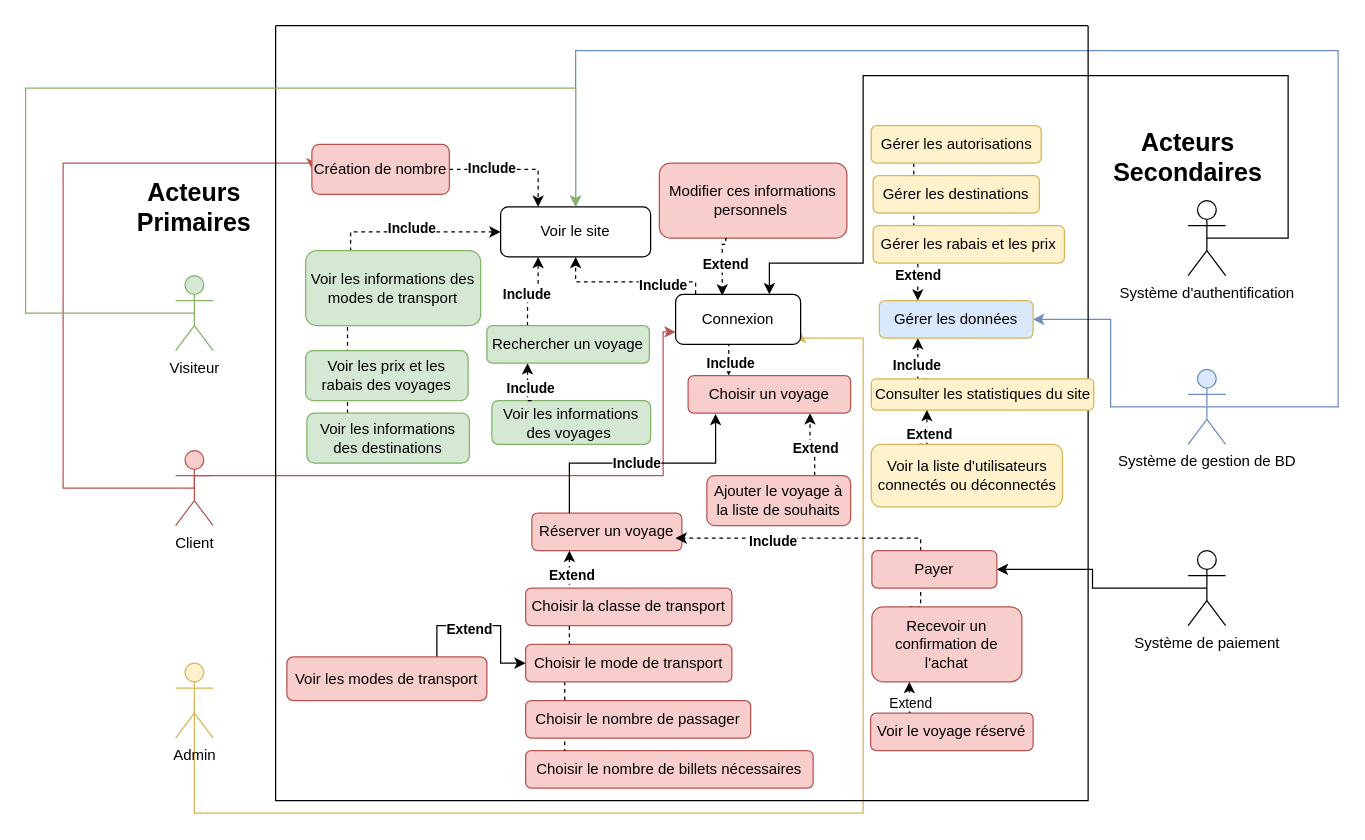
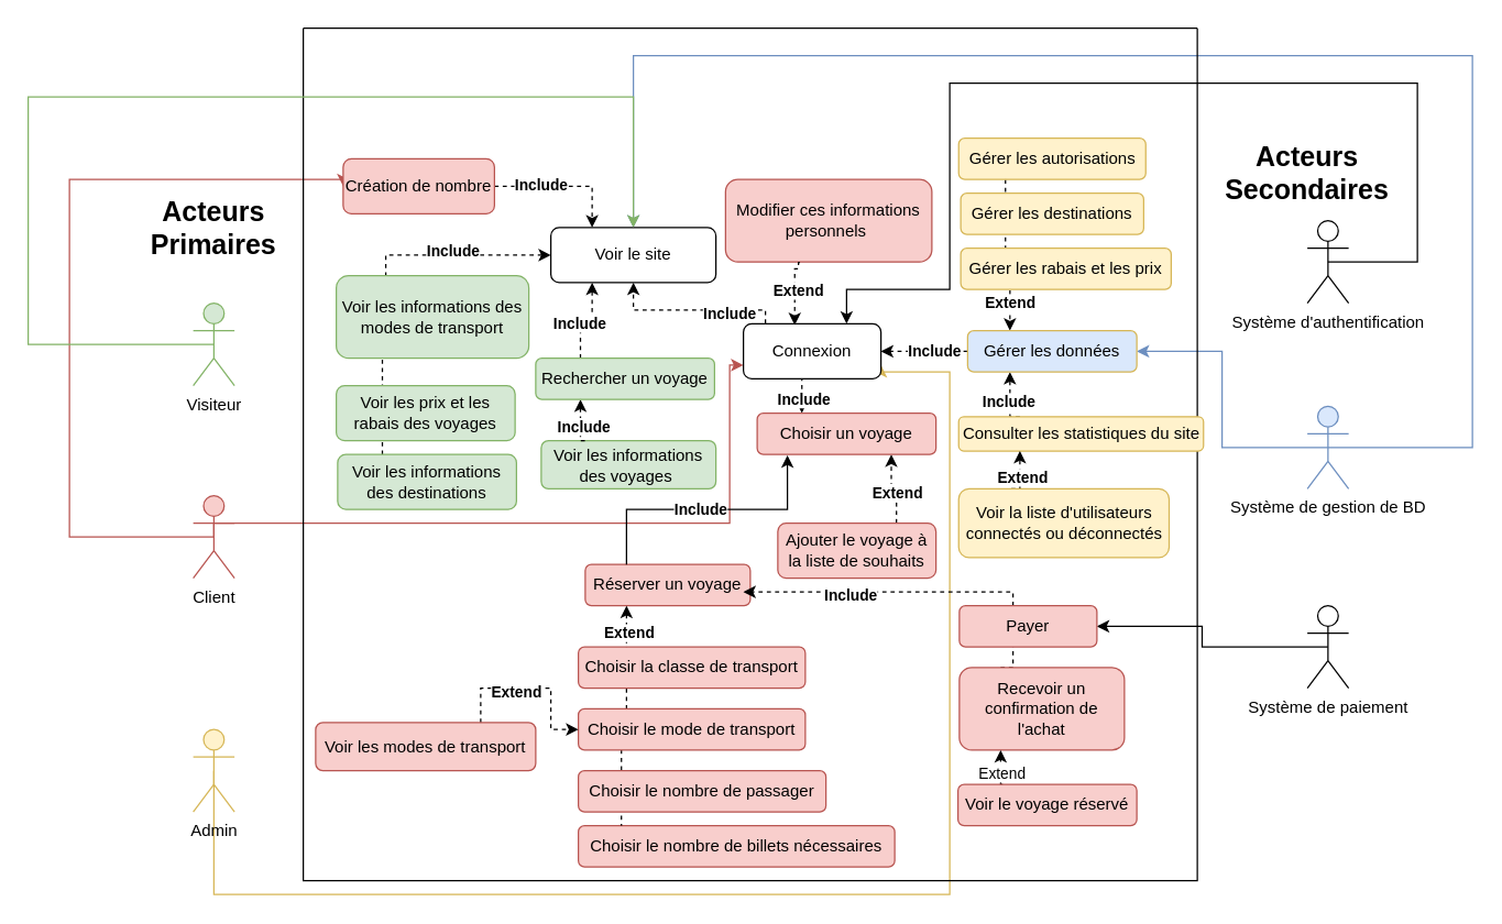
  <mxCell id="0" />
  <mxCell id="1" parent="0" />
  <mxCell id="2" style="edgeStyle=orthogonalEdgeStyle;rounded=0;orthogonalLoop=1;jettySize=auto;html=1;exitX=0.5;exitY=0.5;exitDx=0;exitDy=0;exitPerimeter=0;entryX=0;entryY=0.75;entryDx=0;entryDy=0;fillColor=#f8cecc;strokeColor=#b85450;" edge="1" parent="1" source="4" target="37"><mxGeometry relative="1" as="geometry"><Array as="points"><mxPoint x="155" y="380" /><mxPoint x="530" y="380" /><mxPoint x="530" y="265" /></Array></mxGeometry></mxCell>
  <mxCell id="3" style="edgeStyle=orthogonalEdgeStyle;rounded=0;orthogonalLoop=1;jettySize=auto;html=1;exitX=0.5;exitY=0.5;exitDx=0;exitDy=0;exitPerimeter=0;entryX=0;entryY=0.5;entryDx=0;entryDy=0;fillColor=#f8cecc;strokeColor=#b85450;" edge="1" parent="1" source="4" target="24"><mxGeometry relative="1" as="geometry"><Array as="points"><mxPoint x="50" y="390" /><mxPoint x="50" y="130" /><mxPoint x="249" y="130" /></Array></mxGeometry></mxCell>
  <mxCell id="4" value="Client" style="shape=umlActor;verticalLabelPosition=bottom;verticalAlign=top;html=1;outlineConnect=0;fillColor=#f8cecc;strokeColor=#b85450;" vertex="1" parent="1"><mxGeometry x="140" y="360" width="30" height="60" as="geometry" /></mxCell>
  <mxCell id="5" style="edgeStyle=orthogonalEdgeStyle;rounded=0;orthogonalLoop=1;jettySize=auto;html=1;exitX=0.5;exitY=0.5;exitDx=0;exitDy=0;exitPerimeter=0;entryX=1;entryY=0.75;entryDx=0;entryDy=0;fillColor=#fff2cc;strokeColor=#d6b656;" edge="1" parent="1" source="6" target="37"><mxGeometry relative="1" as="geometry"><Array as="points"><mxPoint x="155" y="650" /><mxPoint x="690" y="650" /><mxPoint x="690" y="270" /><mxPoint x="640" y="270" /></Array></mxGeometry></mxCell>
  <mxCell id="6" value="Admin" style="shape=umlActor;verticalLabelPosition=bottom;verticalAlign=top;html=1;outlineConnect=0;fillColor=#fff2cc;strokeColor=#d6b656;" vertex="1" parent="1"><mxGeometry x="140" y="530" width="30" height="60" as="geometry" /></mxCell>
  <mxCell id="7" value="Acteurs Primaires" style="text;html=1;align=center;verticalAlign=middle;whiteSpace=wrap;rounded=0;strokeWidth=1;fontSize=20;fontStyle=1" vertex="1" parent="1"><mxGeometry x="125" y="150" width="60" height="30" as="geometry" /></mxCell>
  <mxCell id="8" style="edgeStyle=orthogonalEdgeStyle;rounded=0;orthogonalLoop=1;jettySize=auto;html=1;exitX=0.5;exitY=0.5;exitDx=0;exitDy=0;exitPerimeter=0;entryX=0.75;entryY=0;entryDx=0;entryDy=0;" edge="1" parent="1" source="9" target="37"><mxGeometry relative="1" as="geometry"><Array as="points"><mxPoint x="1030" y="190" /><mxPoint x="1030" y="60" /><mxPoint x="690" y="60" /><mxPoint x="690" y="210" /><mxPoint x="615" y="210" /></Array></mxGeometry></mxCell>
  <mxCell id="9" value="Système d'authentification" style="shape=umlActor;verticalLabelPosition=bottom;verticalAlign=top;html=1;outlineConnect=0;" vertex="1" parent="1"><mxGeometry x="950" y="160" width="30" height="60" as="geometry" /></mxCell>
  <mxCell id="10" value="Acteurs Secondaires" style="text;html=1;align=center;verticalAlign=middle;whiteSpace=wrap;rounded=0;fontSize=20;fontStyle=1" vertex="1" parent="1"><mxGeometry x="920" y="110" width="60" height="30" as="geometry" /></mxCell>
  <mxCell id="11" style="edgeStyle=orthogonalEdgeStyle;rounded=0;orthogonalLoop=1;jettySize=auto;html=1;exitX=0.5;exitY=0.5;exitDx=0;exitDy=0;exitPerimeter=0;entryX=1;entryY=0.5;entryDx=0;entryDy=0;" edge="1" parent="1" source="12" target="61"><mxGeometry relative="1" as="geometry" /></mxCell>
  <mxCell id="12" value="Système de paiement" style="shape=umlActor;verticalLabelPosition=bottom;verticalAlign=top;html=1;outlineConnect=0;" vertex="1" parent="1"><mxGeometry x="950" y="440" width="30" height="60" as="geometry" /></mxCell>
  <mxCell id="13" style="edgeStyle=orthogonalEdgeStyle;rounded=0;orthogonalLoop=1;jettySize=auto;html=1;exitX=0.5;exitY=0.5;exitDx=0;exitDy=0;exitPerimeter=0;entryX=1;entryY=0.5;entryDx=0;entryDy=0;fillColor=#dae8fc;strokeColor=#6c8ebf;" edge="1" parent="1" source="15" target="70"><mxGeometry relative="1" as="geometry" /></mxCell>
  <mxCell id="14" style="edgeStyle=orthogonalEdgeStyle;rounded=0;orthogonalLoop=1;jettySize=auto;html=1;exitX=0.5;exitY=0.5;exitDx=0;exitDy=0;exitPerimeter=0;entryX=0.5;entryY=0;entryDx=0;entryDy=0;fillColor=#dae8fc;strokeColor=#6c8ebf;" edge="1" parent="1" source="15" target="17"><mxGeometry relative="1" as="geometry"><Array as="points"><mxPoint x="1070" y="325" /><mxPoint x="1070" y="40" /><mxPoint x="460" y="40" /></Array></mxGeometry></mxCell>
  <mxCell id="15" value="Système de gestion de BD" style="shape=umlActor;verticalLabelPosition=bottom;verticalAlign=top;html=1;outlineConnect=0;fillColor=#dae8fc;strokeColor=#6c8ebf;" vertex="1" parent="1"><mxGeometry x="950" y="295" width="30" height="60" as="geometry" /></mxCell>
  <mxCell id="16" value="" style="swimlane;startSize=0;" vertex="1" parent="1"><mxGeometry x="220" y="20" width="650" height="620" as="geometry"><mxRectangle x="250" y="90" width="50" height="40" as="alternateBounds" /></mxGeometry></mxCell>
  <mxCell id="17" value="Voir le site" style="rounded=1;whiteSpace=wrap;html=1;" vertex="1" parent="16"><mxGeometry x="180" y="145" width="120" height="40" as="geometry" /></mxCell>
  <mxCell id="18" style="edgeStyle=orthogonalEdgeStyle;rounded=0;orthogonalLoop=1;jettySize=auto;html=1;exitX=0.25;exitY=0;exitDx=0;exitDy=0;entryX=0;entryY=0.5;entryDx=0;entryDy=0;dashed=1;" edge="1" parent="16" source="20" target="17"><mxGeometry relative="1" as="geometry"><Array as="points"><mxPoint x="58" y="228" /><mxPoint x="60" y="228" /><mxPoint x="60" y="165" /></Array></mxGeometry></mxCell>
  <mxCell id="19" value="&lt;b&gt;Include&lt;/b&gt;" style="edgeLabel;html=1;align=center;verticalAlign=middle;resizable=0;points=[];" vertex="1" connectable="0" parent="18"><mxGeometry x="0.469" y="4" relative="1" as="geometry"><mxPoint as="offset" /></mxGeometry></mxCell>
  <mxCell id="20" value="Voir les informations des&amp;nbsp;destinations" style="rounded=1;whiteSpace=wrap;html=1;fillColor=#d5e8d4;strokeColor=#82b366;" vertex="1" parent="16"><mxGeometry x="25" y="310" width="130" height="40" as="geometry" /></mxCell>
  <mxCell id="21" value="Voir les informations des modes de transport" style="rounded=1;whiteSpace=wrap;html=1;fillColor=#d5e8d4;strokeColor=#82b366;" vertex="1" parent="16"><mxGeometry x="24" y="180" width="140" height="60" as="geometry" /></mxCell>
  <mxCell id="22" style="edgeStyle=orthogonalEdgeStyle;rounded=0;orthogonalLoop=1;jettySize=auto;html=1;exitX=1;exitY=0.5;exitDx=0;exitDy=0;entryX=0.25;entryY=0;entryDx=0;entryDy=0;dashed=1;" edge="1" parent="16" source="24" target="17"><mxGeometry relative="1" as="geometry"><Array as="points"><mxPoint x="210" y="115" /></Array></mxGeometry></mxCell>
  <mxCell id="23" value="&lt;b&gt;Include&lt;/b&gt;" style="edgeLabel;html=1;align=center;verticalAlign=middle;resizable=0;points=[];" vertex="1" connectable="0" parent="22"><mxGeometry x="-0.346" y="2" relative="1" as="geometry"><mxPoint as="offset" /></mxGeometry></mxCell>
  <mxCell id="24" value="Création de nombre" style="rounded=1;whiteSpace=wrap;html=1;fillColor=#f8cecc;strokeColor=#b85450;" vertex="1" parent="16"><mxGeometry x="29" y="95" width="110" height="40" as="geometry" /></mxCell>
  <mxCell id="25" value="Voir les prix et les rabais des voyages" style="rounded=1;whiteSpace=wrap;html=1;fillColor=#d5e8d4;strokeColor=#82b366;" vertex="1" parent="16"><mxGeometry x="24" y="260" width="130" height="40" as="geometry" /></mxCell>
  <mxCell id="26" style="edgeStyle=orthogonalEdgeStyle;rounded=0;orthogonalLoop=1;jettySize=auto;html=1;exitX=0.75;exitY=0;exitDx=0;exitDy=0;entryX=0.75;entryY=1;entryDx=0;entryDy=0;dashed=1;" edge="1" parent="16" source="28" target="49"><mxGeometry relative="1" as="geometry" /></mxCell>
  <mxCell id="27" value="&lt;b&gt;Extend&lt;/b&gt;" style="edgeLabel;html=1;align=center;verticalAlign=middle;resizable=0;points=[];" vertex="1" connectable="0" parent="26"><mxGeometry x="-0.133" relative="1" as="geometry"><mxPoint as="offset" /></mxGeometry></mxCell>
  <mxCell id="28" value="Ajouter le voyage à la liste de souhaits" style="rounded=1;whiteSpace=wrap;html=1;fillColor=#f8cecc;strokeColor=#b85450;" vertex="1" parent="16"><mxGeometry x="345" y="360" width="115" height="40" as="geometry" /></mxCell>
  <mxCell id="29" style="edgeStyle=orthogonalEdgeStyle;rounded=0;orthogonalLoop=1;jettySize=auto;html=1;exitX=0.25;exitY=0;exitDx=0;exitDy=0;entryX=0.25;entryY=1;entryDx=0;entryDy=0;dashed=1;" edge="1" parent="16" source="55" target="17"><mxGeometry relative="1" as="geometry" /></mxCell>
  <mxCell id="30" value="&lt;b&gt;Include&lt;/b&gt;" style="edgeLabel;html=1;align=center;verticalAlign=middle;resizable=0;points=[];" vertex="1" connectable="0" parent="29"><mxGeometry x="-0.178" y="1" relative="1" as="geometry"><mxPoint as="offset" /></mxGeometry></mxCell>
  <mxCell id="31" value="Voir les informations des voyages&amp;nbsp;" style="rounded=1;whiteSpace=wrap;html=1;fillColor=#d5e8d4;strokeColor=#82b366;" vertex="1" parent="16"><mxGeometry x="173" y="300" width="127" height="35" as="geometry" /></mxCell>
  <mxCell id="32" value="Modifier ces informations personnels&amp;nbsp;" style="rounded=1;whiteSpace=wrap;html=1;fillColor=#f8cecc;strokeColor=#b85450;" vertex="1" parent="16"><mxGeometry x="307" y="110" width="150" height="60" as="geometry" /></mxCell>
  <mxCell id="33" style="edgeStyle=orthogonalEdgeStyle;rounded=0;orthogonalLoop=1;jettySize=auto;html=1;exitX=0.16;exitY=-0.008;exitDx=0;exitDy=0;entryX=0.5;entryY=1;entryDx=0;entryDy=0;exitPerimeter=0;dashed=1;" edge="1" parent="16" source="37" target="17"><mxGeometry relative="1" as="geometry"><Array as="points"><mxPoint x="336" y="205" /><mxPoint x="240" y="205" /></Array></mxGeometry></mxCell>
  <mxCell id="34" value="&lt;b&gt;Include&lt;/b&gt;" style="edgeLabel;html=1;align=center;verticalAlign=middle;resizable=0;points=[];" vertex="1" connectable="0" parent="33"><mxGeometry x="-0.432" y="2" relative="1" as="geometry"><mxPoint as="offset" /></mxGeometry></mxCell>
  <mxCell id="35" style="edgeStyle=orthogonalEdgeStyle;rounded=0;orthogonalLoop=1;jettySize=auto;html=1;exitX=0.5;exitY=1;exitDx=0;exitDy=0;entryX=0.25;entryY=0;entryDx=0;entryDy=0;dashed=1;" edge="1" parent="16" source="37" target="49"><mxGeometry relative="1" as="geometry" /></mxCell>
  <mxCell id="36" value="&lt;b&gt;Include&lt;/b&gt;" style="edgeLabel;html=1;align=center;verticalAlign=middle;resizable=0;points=[];" vertex="1" connectable="0" parent="35"><mxGeometry x="0.262" y="1" relative="1" as="geometry"><mxPoint y="1" as="offset" /></mxGeometry></mxCell>
  <mxCell id="37" value="Connexion" style="rounded=1;whiteSpace=wrap;html=1;" vertex="1" parent="16"><mxGeometry x="320" y="215" width="100" height="40" as="geometry" /></mxCell>
  <mxCell id="38" value="Réserver un voyage" style="rounded=1;whiteSpace=wrap;html=1;fillColor=#f8cecc;strokeColor=#b85450;" vertex="1" parent="16"><mxGeometry x="205" y="390" width="120" height="30" as="geometry" /></mxCell>
  <mxCell id="39" style="edgeStyle=orthogonalEdgeStyle;rounded=0;orthogonalLoop=1;jettySize=auto;html=1;exitX=0.36;exitY=1.006;exitDx=0;exitDy=0;entryX=0.373;entryY=0.025;entryDx=0;entryDy=0;entryPerimeter=0;dashed=1;exitPerimeter=0;" edge="1" parent="16" source="32" target="37"><mxGeometry relative="1" as="geometry"><Array as="points"><mxPoint x="360" y="170" /><mxPoint x="360" y="175" /><mxPoint x="357" y="175" /></Array></mxGeometry></mxCell>
  <mxCell id="40" value="&lt;b&gt;Extend&lt;/b&gt;" style="edgeLabel;html=1;align=center;verticalAlign=middle;resizable=0;points=[];" vertex="1" connectable="0" parent="39"><mxGeometry x="-0.017" y="2" relative="1" as="geometry"><mxPoint as="offset" /></mxGeometry></mxCell>
  <mxCell id="41" value="Choisir le nombre de billets nécessaires" style="rounded=1;whiteSpace=wrap;html=1;fillColor=#f8cecc;strokeColor=#b85450;" vertex="1" parent="16"><mxGeometry x="200" y="580" width="230" height="30" as="geometry" /></mxCell>
  <mxCell id="42" value="" style="edgeStyle=orthogonalEdgeStyle;rounded=0;orthogonalLoop=1;jettySize=auto;html=1;exitX=0.25;exitY=1;exitDx=0;exitDy=0;dashed=1;entryX=0.136;entryY=0;entryDx=0;entryDy=0;entryPerimeter=0;startArrow=classic;startFill=1;endArrow=none;endFill=0;" edge="1" parent="16" source="38" target="41"><mxGeometry relative="1" as="geometry"><mxPoint x="230" y="490" as="targetPoint" /></mxGeometry></mxCell>
  <mxCell id="43" value="&lt;b&gt;Extend&lt;/b&gt;" style="edgeLabel;html=1;align=center;verticalAlign=middle;resizable=0;points=[];" vertex="1" connectable="0" parent="42"><mxGeometry x="-0.768" y="1" relative="1" as="geometry"><mxPoint as="offset" /></mxGeometry></mxCell>
  <mxCell id="44" value="Choisir la classe de transport" style="rounded=1;whiteSpace=wrap;html=1;fillColor=#f8cecc;strokeColor=#b85450;" vertex="1" parent="16"><mxGeometry x="200" y="450" width="165" height="30" as="geometry" /></mxCell>
  <mxCell id="45" value="Choisir le mode de transport" style="rounded=1;whiteSpace=wrap;html=1;fillColor=#f8cecc;strokeColor=#b85450;" vertex="1" parent="16"><mxGeometry x="200" y="495" width="165" height="30" as="geometry" /></mxCell>
- <mxCell id="46" style="edgeStyle=orthogonalEdgeStyle;rounded=0;orthogonalLoop=1;jettySize=auto;html=1;exitX=0.75;exitY=0;exitDx=0;exitDy=0;entryX=0;entryY=0.5;entryDx=0;entryDy=0;dashed=0;" edge="1" parent="16" source="48" target="45"><mxGeometry relative="1" as="geometry"><Array as="points"><mxPoint x="129" y="480" /><mxPoint x="180" y="480" /><mxPoint x="180" y="510" /></Array></mxGeometry></mxCell>
+ <mxCell id="46" style="edgeStyle=orthogonalEdgeStyle;rounded=0;orthogonalLoop=1;jettySize=auto;html=1;exitX=0.75;exitY=0;exitDx=0;exitDy=0;entryX=0;entryY=0.5;entryDx=0;entryDy=0;dashed=1;" edge="1" parent="16" source="48" target="45"><mxGeometry relative="1" as="geometry"><Array as="points"><mxPoint x="129" y="480" /><mxPoint x="180" y="480" /><mxPoint x="180" y="510" /></Array></mxGeometry></mxCell>
  <mxCell id="47" value="&lt;b&gt;Extend&lt;/b&gt;" style="edgeLabel;html=1;align=center;verticalAlign=middle;resizable=0;points=[];" vertex="1" connectable="0" parent="46"><mxGeometry x="-0.2" y="-2" relative="1" as="geometry"><mxPoint as="offset" /></mxGeometry></mxCell>
  <mxCell id="48" value="Voir les modes de transport" style="rounded=1;whiteSpace=wrap;html=1;fillColor=#f8cecc;strokeColor=#b85450;" vertex="1" parent="16"><mxGeometry x="9" y="505" width="160" height="35" as="geometry" /></mxCell>
  <mxCell id="49" value="Choisir un voyage" style="rounded=1;whiteSpace=wrap;html=1;fillColor=#f8cecc;strokeColor=#b85450;" vertex="1" parent="16"><mxGeometry x="330" y="280" width="130" height="30" as="geometry" /></mxCell>
  <mxCell id="50" style="edgeStyle=orthogonalEdgeStyle;rounded=0;orthogonalLoop=1;jettySize=auto;html=1;exitX=0.25;exitY=0;exitDx=0;exitDy=0;entryX=0.25;entryY=1;entryDx=0;entryDy=0;dashed=1;" edge="1" parent="16" source="52" target="70"><mxGeometry relative="1" as="geometry" /></mxCell>
  <mxCell id="51" value="&lt;b&gt;Include&lt;/b&gt;" style="edgeLabel;html=1;align=center;verticalAlign=middle;resizable=0;points=[];" vertex="1" connectable="0" parent="50"><mxGeometry x="-0.075" y="1" relative="1" as="geometry"><mxPoint as="offset" /></mxGeometry></mxCell>
  <mxCell id="52" value="Consulter les statistiques du site" style="rounded=1;whiteSpace=wrap;html=1;fillColor=#fff2cc;strokeColor=#d6b656;" vertex="1" parent="16"><mxGeometry x="476.5" y="282.5" width="178" height="25" as="geometry" /></mxCell>
  <mxCell id="53" value="" style="edgeStyle=orthogonalEdgeStyle;rounded=0;orthogonalLoop=1;jettySize=auto;html=1;exitX=0.25;exitY=0;exitDx=0;exitDy=0;entryX=0.25;entryY=1;entryDx=0;entryDy=0;dashed=1;" edge="1" parent="16" source="31" target="55"><mxGeometry relative="1" as="geometry"><mxPoint x="462" y="350" as="sourcePoint" /><mxPoint x="460" y="275" as="targetPoint" /></mxGeometry></mxCell>
  <mxCell id="54" value="&lt;b&gt;Include&lt;/b&gt;" style="edgeLabel;html=1;align=center;verticalAlign=middle;resizable=0;points=[];" vertex="1" connectable="0" parent="53"><mxGeometry x="-0.165" y="-2" relative="1" as="geometry"><mxPoint as="offset" /></mxGeometry></mxCell>
  <mxCell id="55" value="Rechercher un voyage" style="rounded=1;whiteSpace=wrap;html=1;fillColor=#d5e8d4;strokeColor=#82b366;" vertex="1" parent="16"><mxGeometry x="169" y="240" width="130" height="30" as="geometry" /></mxCell>
  <mxCell id="56" style="edgeStyle=orthogonalEdgeStyle;rounded=0;orthogonalLoop=1;jettySize=auto;html=1;exitX=0.25;exitY=0;exitDx=0;exitDy=0;entryX=0.169;entryY=1.022;entryDx=0;entryDy=0;entryPerimeter=0;dashed=0;" edge="1" parent="16" source="38" target="49"><mxGeometry relative="1" as="geometry" /></mxCell>
  <mxCell id="57" value="&lt;b&gt;Include&lt;/b&gt;" style="edgeLabel;html=1;align=center;verticalAlign=middle;resizable=0;points=[];" vertex="1" connectable="0" parent="56"><mxGeometry x="-0.053" y="1" relative="1" as="geometry"><mxPoint as="offset" /></mxGeometry></mxCell>
  <mxCell id="58" style="edgeStyle=orthogonalEdgeStyle;rounded=0;orthogonalLoop=1;jettySize=auto;html=1;exitX=0.25;exitY=0;exitDx=0;exitDy=0;dashed=1;entryX=0.958;entryY=0.667;entryDx=0;entryDy=0;entryPerimeter=0;" edge="1" parent="16" source="60" target="38"><mxGeometry relative="1" as="geometry"><mxPoint x="330" y="420" as="targetPoint" /><Array as="points"><mxPoint x="516" y="465" /><mxPoint x="516" y="410" /></Array></mxGeometry></mxCell>
  <mxCell id="59" value="&lt;b&gt;Include&lt;/b&gt;" style="edgeLabel;html=1;align=center;verticalAlign=middle;resizable=0;points=[];" vertex="1" connectable="0" parent="58"><mxGeometry x="0.408" y="2" relative="1" as="geometry"><mxPoint as="offset" /></mxGeometry></mxCell>
  <mxCell id="60" value="Recevoir un confirmation de l'achat" style="rounded=1;whiteSpace=wrap;html=1;fillColor=#f8cecc;strokeColor=#b85450;" vertex="1" parent="16"><mxGeometry x="477" y="465" width="120" height="60" as="geometry" /></mxCell>
  <mxCell id="61" value="Payer" style="rounded=1;whiteSpace=wrap;html=1;fillColor=#f8cecc;strokeColor=#b85450;" vertex="1" parent="16"><mxGeometry x="477" y="420" width="100" height="30" as="geometry" /></mxCell>
  <mxCell id="62" style="edgeStyle=orthogonalEdgeStyle;rounded=0;orthogonalLoop=1;jettySize=auto;html=1;exitX=0.25;exitY=0;exitDx=0;exitDy=0;entryX=0.25;entryY=1;entryDx=0;entryDy=0;dashed=1;" edge="1" parent="16" source="64" target="60"><mxGeometry relative="1" as="geometry" /></mxCell>
  <mxCell id="63" value="Extend" style="edgeLabel;html=1;align=center;verticalAlign=middle;resizable=0;points=[];" vertex="1" connectable="0" parent="62"><mxGeometry x="-0.233" relative="1" as="geometry"><mxPoint as="offset" /></mxGeometry></mxCell>
  <mxCell id="64" value="Voir le voyage réservé" style="rounded=1;whiteSpace=wrap;html=1;fillColor=#f8cecc;strokeColor=#b85450;" vertex="1" parent="16"><mxGeometry x="476" y="550" width="130" height="30" as="geometry" /></mxCell>
  <mxCell id="65" style="edgeStyle=orthogonalEdgeStyle;rounded=0;orthogonalLoop=1;jettySize=auto;html=1;exitX=0.25;exitY=1;exitDx=0;exitDy=0;entryX=0.25;entryY=0;entryDx=0;entryDy=0;dashed=1;" edge="1" parent="16" source="67" target="70"><mxGeometry relative="1" as="geometry" /></mxCell>
  <mxCell id="66" value="&lt;b&gt;Extend&lt;/b&gt;" style="edgeLabel;html=1;align=center;verticalAlign=middle;resizable=0;points=[];" vertex="1" connectable="0" parent="65"><mxGeometry x="0.647" relative="1" as="geometry"><mxPoint as="offset" /></mxGeometry></mxCell>
  <mxCell id="67" value="Gérer les autorisations" style="rounded=1;whiteSpace=wrap;html=1;fillColor=#fff2cc;strokeColor=#d6b656;" vertex="1" parent="16"><mxGeometry x="476.5" y="80" width="136" height="30" as="geometry" /></mxCell>
+ <mxCell id="68" style="edgeStyle=orthogonalEdgeStyle;rounded=0;orthogonalLoop=1;jettySize=auto;html=1;exitX=0;exitY=0.5;exitDx=0;exitDy=0;entryX=1;entryY=0.5;entryDx=0;entryDy=0;dashed=1;" edge="1" parent="16" source="70" target="37"><mxGeometry relative="1" as="geometry" /></mxCell>
+ <mxCell id="69" value="&lt;b&gt;Include&lt;/b&gt;" style="edgeLabel;html=1;align=center;verticalAlign=middle;resizable=0;points=[];" vertex="1" connectable="0" parent="68"><mxGeometry x="-0.222" y="-1" relative="1" as="geometry"><mxPoint as="offset" /></mxGeometry></mxCell>
  <mxCell id="70" value="Gérer les données" style="rounded=1;whiteSpace=wrap;html=1;fillColor=#dae8fc;strokeColor=#d6b656;" vertex="1" parent="16"><mxGeometry x="483" y="220" width="123" height="30" as="geometry" /></mxCell>
  <mxCell id="71" value="Gérer les rabais et les prix" style="rounded=1;whiteSpace=wrap;html=1;fillColor=#fff2cc;strokeColor=#d6b656;" vertex="1" parent="16"><mxGeometry x="478" y="160" width="153" height="30" as="geometry" /></mxCell>
  <mxCell id="72" value="Gérer les destinations" style="rounded=1;whiteSpace=wrap;html=1;fillColor=#fff2cc;strokeColor=#d6b656;" vertex="1" parent="16"><mxGeometry x="478" y="120" width="133" height="30" as="geometry" /></mxCell>
  <mxCell id="73" style="edgeStyle=orthogonalEdgeStyle;rounded=0;orthogonalLoop=1;jettySize=auto;html=1;exitX=0.25;exitY=0;exitDx=0;exitDy=0;entryX=0.25;entryY=1;entryDx=0;entryDy=0;dashed=1;" edge="1" parent="16" source="75" target="52"><mxGeometry relative="1" as="geometry" /></mxCell>
  <mxCell id="74" value="&lt;b&gt;Extend&lt;/b&gt;" style="edgeLabel;html=1;align=center;verticalAlign=middle;resizable=0;points=[];" vertex="1" connectable="0" parent="73"><mxGeometry x="-0.116" y="-1" relative="1" as="geometry"><mxPoint as="offset" /></mxGeometry></mxCell>
  <mxCell id="75" value="Voir la liste d'utilisateurs connectés ou déconnectés" style="rounded=1;whiteSpace=wrap;html=1;fillColor=#fff2cc;strokeColor=#d6b656;" vertex="1" parent="16"><mxGeometry x="476.5" y="335" width="153" height="50" as="geometry" /></mxCell>
  <mxCell id="76" value="Choisir le nombre de passager" style="rounded=1;whiteSpace=wrap;html=1;fillColor=#f8cecc;strokeColor=#b85450;" vertex="1" parent="16"><mxGeometry x="200" y="540" width="180" height="30" as="geometry" /></mxCell>
  <mxCell id="77" style="edgeStyle=orthogonalEdgeStyle;rounded=0;orthogonalLoop=1;jettySize=auto;html=1;exitX=0.5;exitY=0.5;exitDx=0;exitDy=0;exitPerimeter=0;entryX=0.5;entryY=0;entryDx=0;entryDy=0;fillColor=#d5e8d4;strokeColor=#82b366;" edge="1" parent="1" source="78" target="17"><mxGeometry relative="1" as="geometry"><Array as="points"><mxPoint x="20" y="250" /><mxPoint x="20" y="70" /><mxPoint x="460" y="70" /></Array></mxGeometry></mxCell>
  <mxCell id="78" value="Visiteur" style="shape=umlActor;verticalLabelPosition=bottom;verticalAlign=top;html=1;outlineConnect=0;fillColor=#d5e8d4;strokeColor=#82b366;" vertex="1" parent="1"><mxGeometry x="140" y="220" width="30" height="60" as="geometry" /></mxCell>
